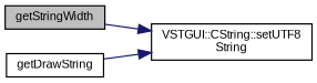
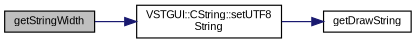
  digraph {
    rankdir=LR
    node [color=black fontname=Arial fontsize=9 shape=record]
    edge [color=midnightblue fontname=Arial fontsize=9 labelfontname=Arial labelfontsize=9 style=solid]
    n1 [fillcolor=grey75 fontcolor=black height=0.2 label=getStringWidth style=filled width=0.4]
    n2 [height=0.2 label="VSTGUI::CString::setUTF8\lString" width=0.4]
    n3 [height=0.2 label=getDrawString width=0.4]
    n1 -> n2
-   n3 -> n2
+   n2 -> n3
  }
